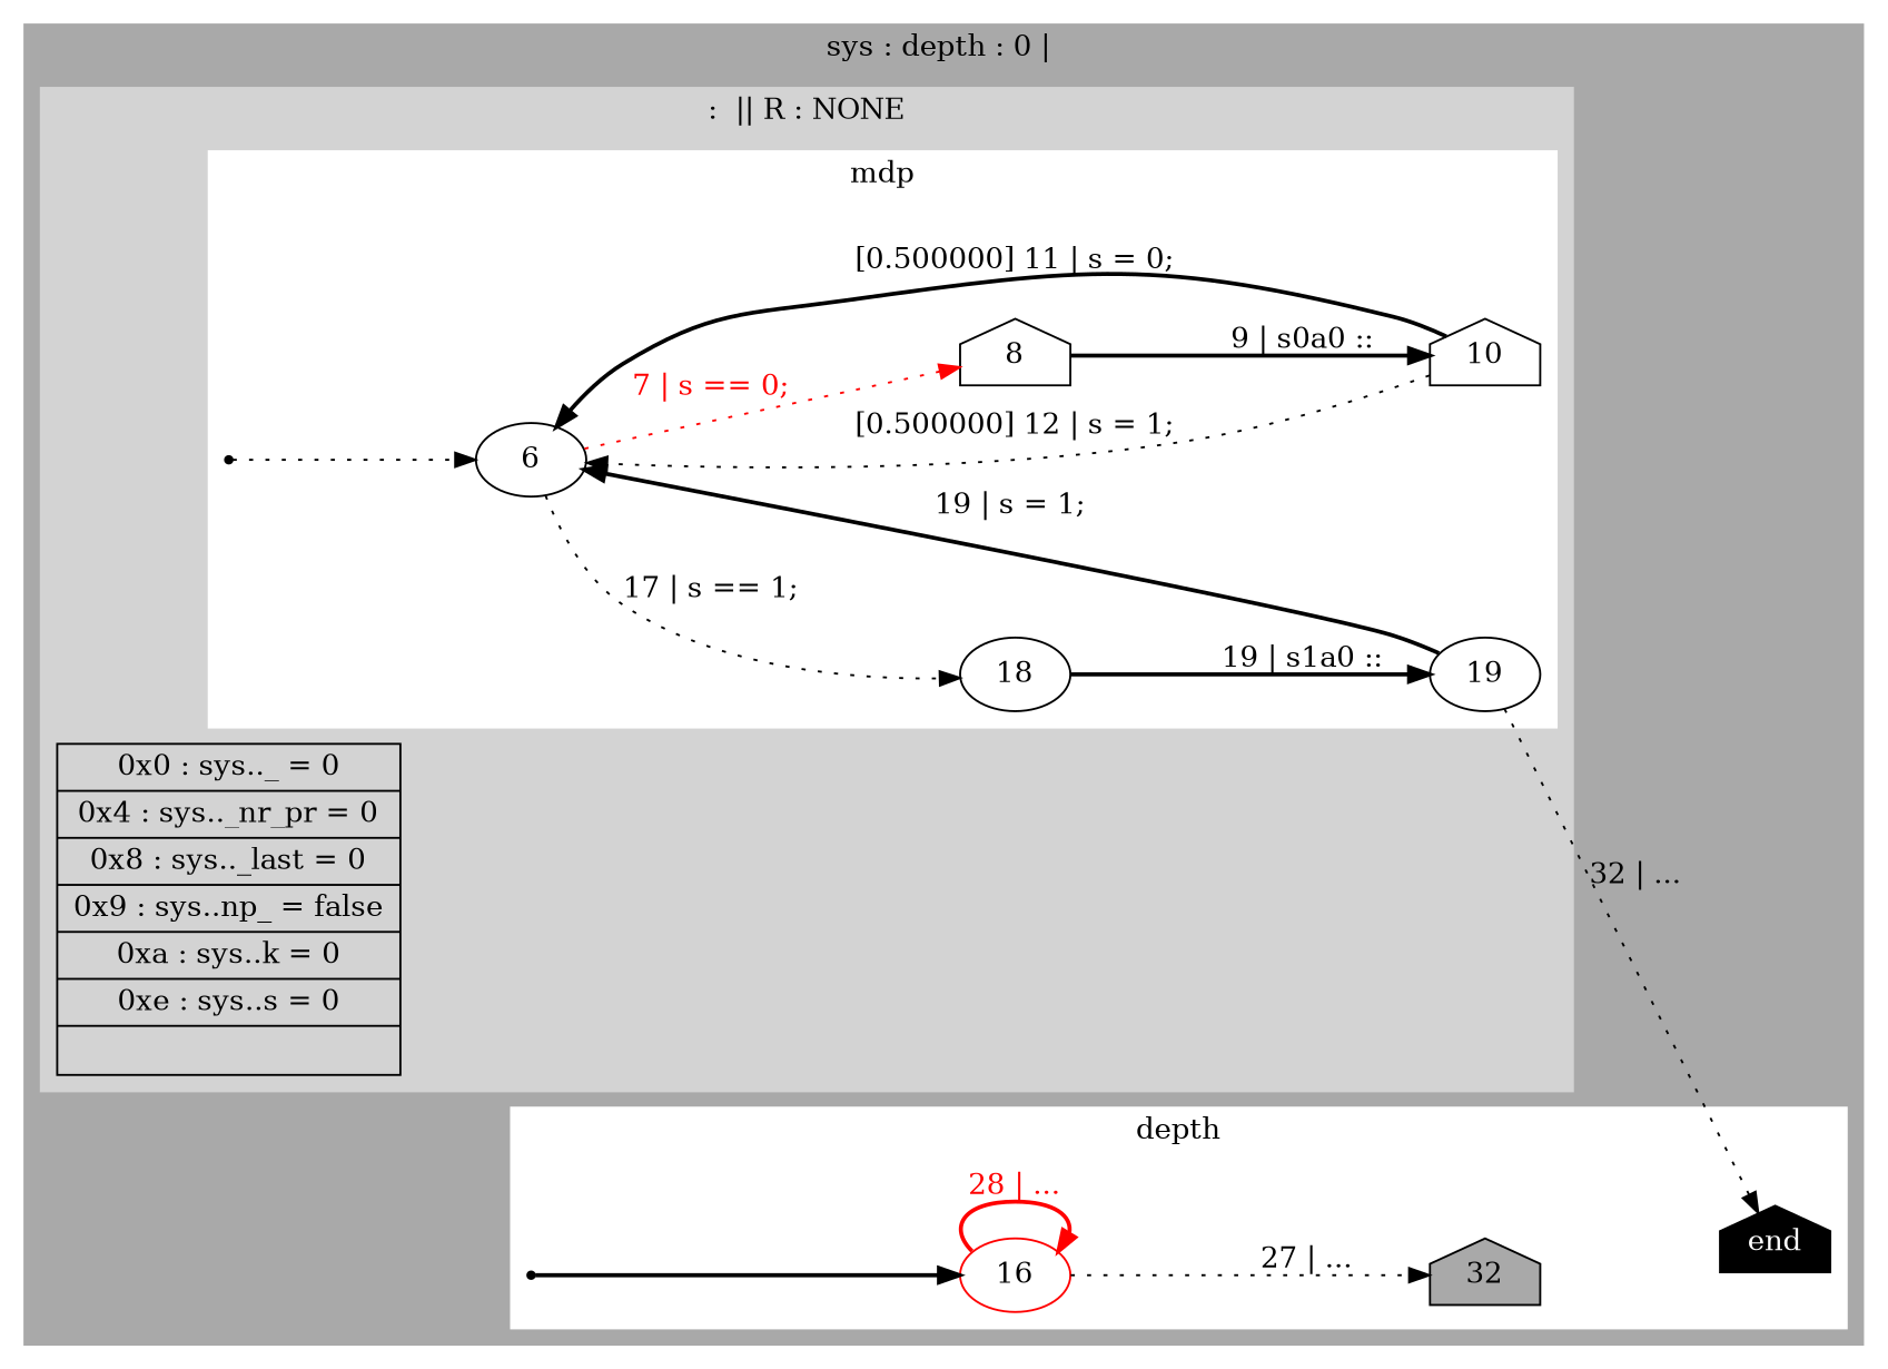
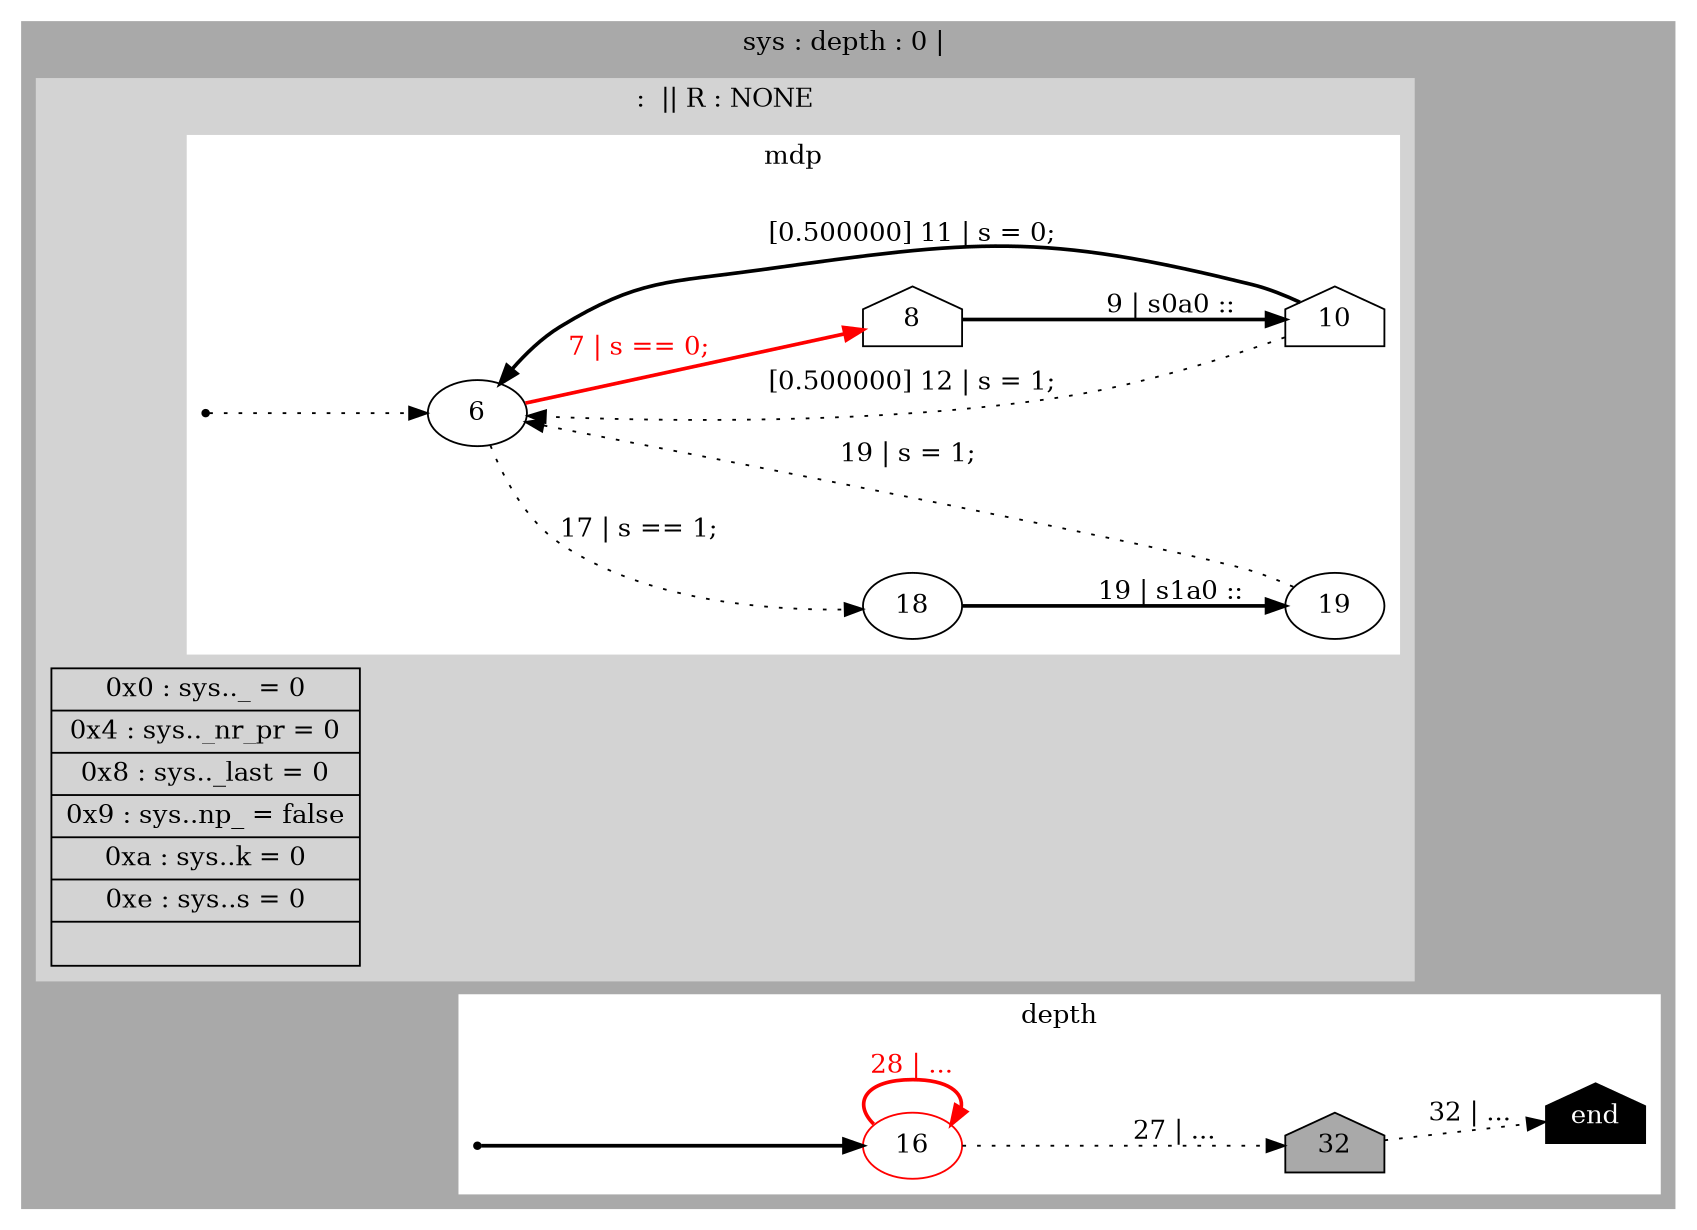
  digraph {
    rankdir=LR
    node [fixedsize=true shape=ellipse]
    edge [style=dotted]
    n1 [label=6]
    n2 [label=18]
    n3 [color=black label=8 shape=house]
    s94073979703271 [shape=point fixedsize=""]
    n5 [label=19]
    n6 [label=10 shape=house]
    n7 [label="0x0   :   sys.._                  = 0\n | 0x4   :   sys.._nr_pr             = 0\n | 0x8   :   sys.._last              = 0\n | 0x9   :   sys..np_                = false\n | 0xa   :   sys..k                  = 0\n | 0xe   :   sys..s                  = 0\n | " shape=record fixedsize=""]
    n8 [color=red label=16]
    n9 [fillcolor=darkgrey label=32 shape=house style=filled]
    s94073979743520 [shape=point fixedsize=""]
    n11 [fillcolor=black fontcolor=white label=end shape=house style=filled]
    subgraph cluster_1 {
      color=darkgrey
      label=" sys : depth : 0 |  "
      style=filled
      subgraph cluster_2 {
        color=lightgrey
        label="  :  || R : NONE  "
        style=filled
        n7
        subgraph cluster_3 {
          color=white
          label=mdp
          style=filled
          n1
          n2
          n3
          s94073979703271
          n5
          n6
        }
      }
      subgraph cluster_4 {
        color=white
        label=" depth "
        style=filled
        n8
        n9
        s94073979743520
        n11
      }
    }
    n1 -> n2 [label="17 | s == 1; "]
-   n1 -> n3 [color=red fontcolor=red label="7 | s == 0; "]
+   n1 -> n3 [color=red fontcolor=red label="7 | s == 0; " style=bold]
    n2 -> n5 [label="19 | s1a0 :: " style=bold]
    n3 -> n6 [label="9 | s0a0 :: " style=bold]
    s94073979703271 -> n1
-   n5 -> n1 [label="19 | s = 1; " style=bold]
+   n5 -> n1 [label="19 | s = 1; "]
    n6 -> n1 [label=" [0.500000] 11 | s = 0; " style=bold]
    n6 -> n1 [label=" [0.500000] 12 | s = 1; "]
    n8 -> n8 [color=red fontcolor=red label="28 | ..." style=bold]
    n8 -> n9 [label="27 | ..."]
-   n5 -> n11 [label="32 | ..."]
+   n9 -> n11 [label="32 | ..."]
    s94073979743520 -> n8 [style=bold]
  }
